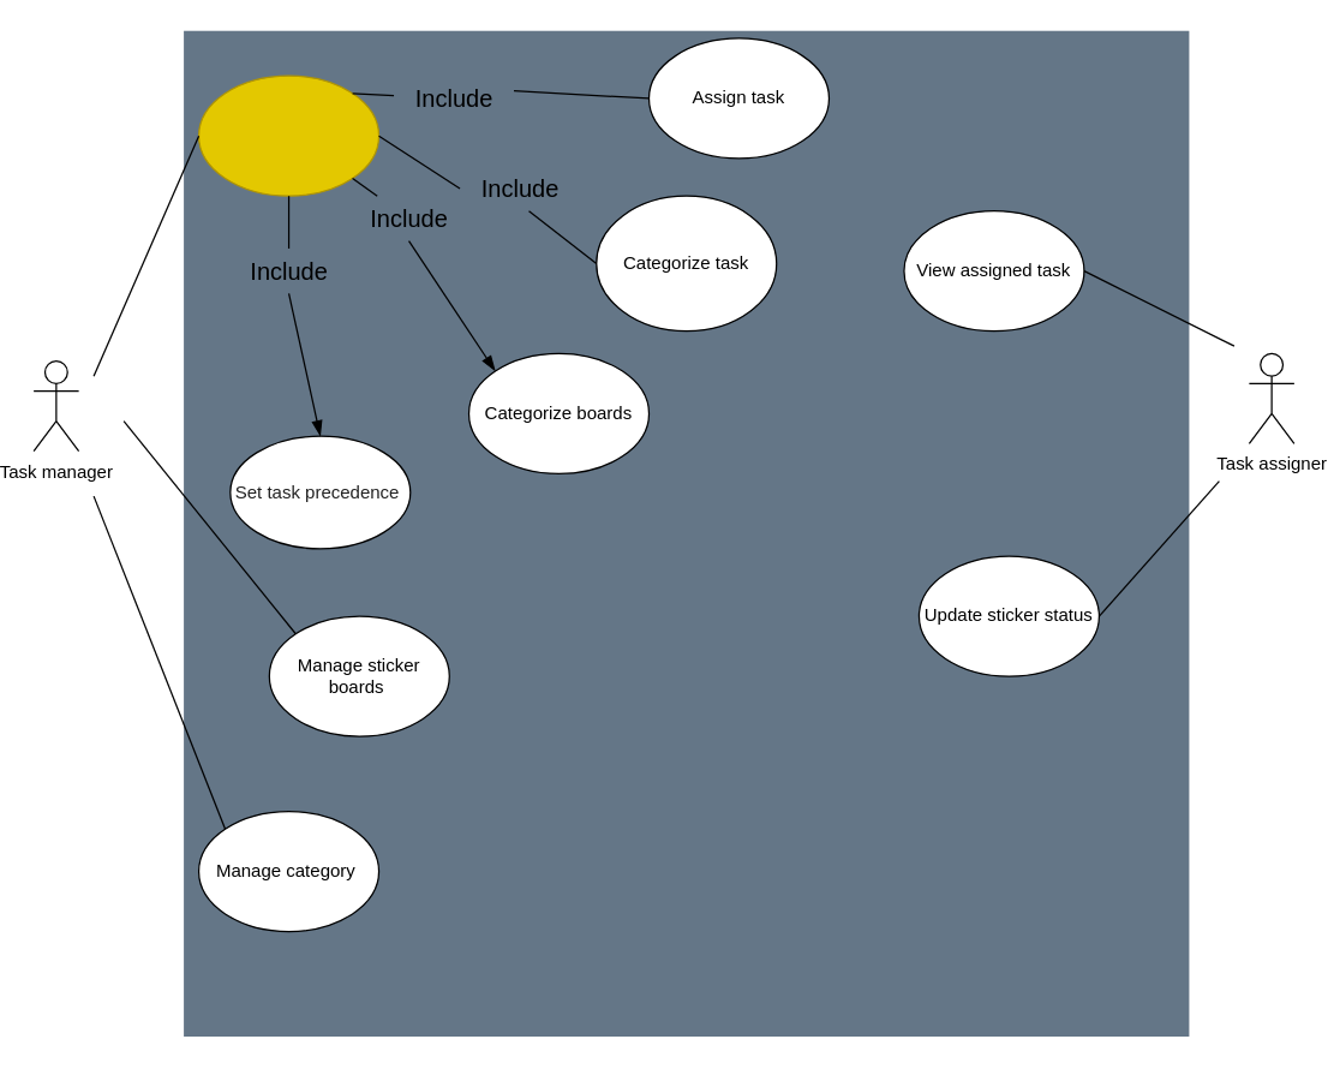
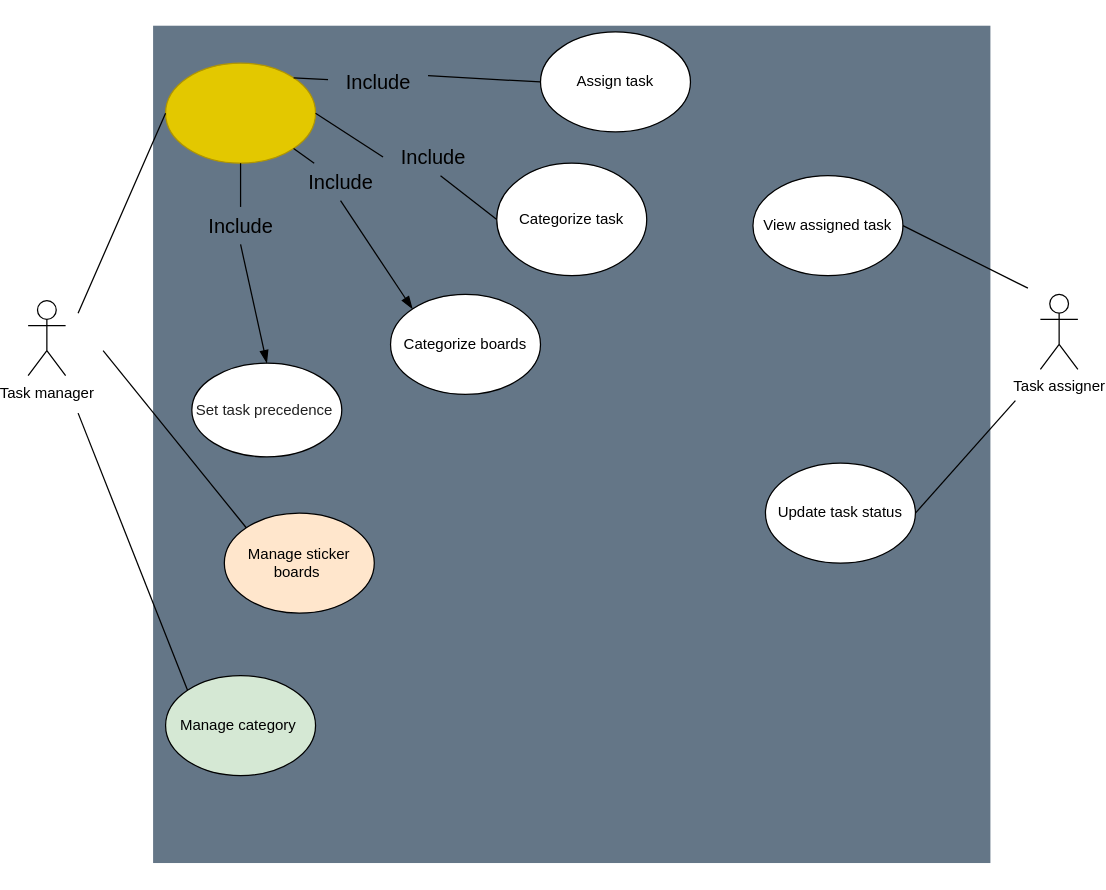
  <mxCell id="0" />
  <mxCell id="1" parent="0" />
  <mxCell id="2" value="Task manager" style="shape=umlActor;verticalLabelPosition=bottom;verticalAlign=top;html=1;outlineConnect=0;" vertex="1" parent="1"><mxGeometry x="20" y="240" width="30" height="60" as="geometry" /></mxCell>
  <mxCell id="3" value="" style="whiteSpace=wrap;html=1;aspect=fixed;fillColor=#647687;fontColor=#ffffff;strokeColor=none;movable=0;resizable=0;rotatable=0;deletable=0;editable=0;locked=1;connectable=0;" vertex="1" parent="1"><mxGeometry x="120" y="20" width="670" height="670" as="geometry" /></mxCell>
  <mxCell id="4" value="&lt;span style=&quot;color: light-dark(transparent, rgb(0, 0, 0));&quot;&gt;Update task&lt;/span&gt;" style="ellipse;whiteSpace=wrap;html=1;fillColor=light-dark(#E3C800,#FFFFFF);fontColor=#000000;strokeColor=#B09500;" vertex="1" parent="1"><mxGeometry x="130" y="50" width="120" height="80" as="geometry" /></mxCell>
  <mxCell id="5" value="" style="endArrow=none;html=1;rounded=0;fontSize=12;startSize=8;endSize=8;curved=1;entryX=0;entryY=0.5;entryDx=0;entryDy=0;strokeColor=light-dark(#000000,#FFFFFF);" edge="1" parent="1" target="4"><mxGeometry width="50" height="50" relative="1" as="geometry"><mxPoint x="60" y="250" as="sourcePoint" /><mxPoint x="330" y="330" as="targetPoint" /></mxGeometry></mxCell>
  <mxCell id="6" value="&lt;font&gt;&lt;span style=&quot;caret-color: rgb(0, 0, 0); color: light-dark(rgb(0, 0, 0), rgb(0, 0, 0));&quot;&gt;Categorize boards&lt;/span&gt;&lt;/font&gt;" style="ellipse;whiteSpace=wrap;html=1;strokeColor=light-dark(#000000,#FFFFFF);fillColor=light-dark(#FFFFFF,#FFFFFF);" vertex="1" parent="1"><mxGeometry x="310" y="235" width="120" height="80" as="geometry" /></mxCell>
- <mxCell id="7" value="&lt;font&gt;&lt;span style=&quot;caret-color: rgb(0, 0, 0); color: light-dark(rgb(0, 0, 0), rgb(0, 0, 0));&quot;&gt;Update sticker status&lt;/span&gt;&lt;/font&gt;" style="ellipse;whiteSpace=wrap;html=1;fillColor=light-dark(#FFFFFF,#FFFFFF);" vertex="1" parent="1"><mxGeometry x="610" y="370" width="120" height="80" as="geometry" /></mxCell>
+ <mxCell id="7" value="&lt;font&gt;&lt;span style=&quot;caret-color: rgb(0, 0, 0); color: light-dark(rgb(0, 0, 0), rgb(0, 0, 0));&quot;&gt;Update task status&lt;/span&gt;&lt;/font&gt;" style="ellipse;whiteSpace=wrap;html=1;fillColor=light-dark(#FFFFFF,#FFFFFF);" vertex="1" parent="1"><mxGeometry x="610" y="370" width="120" height="80" as="geometry" /></mxCell>
  <mxCell id="8" value="" style="endArrow=none;html=1;rounded=0;fontSize=12;startSize=8;endSize=8;exitX=1;exitY=0.5;exitDx=0;exitDy=0;" edge="1" parent="1" source="7"><mxGeometry width="50" height="50" relative="1" as="geometry"><mxPoint x="480" y="450" as="sourcePoint" /><mxPoint x="810" y="320" as="targetPoint" /></mxGeometry></mxCell>
  <mxCell id="9" value="&lt;font&gt;&lt;span style=&quot;caret-color: rgb(33, 33, 33); color: light-dark(rgb(33, 33, 33), rgb(0, 0, 0));&quot;&gt;Set task precedence&amp;nbsp;&lt;/span&gt;&lt;/font&gt;" style="ellipse;whiteSpace=wrap;html=1;fillColor=light-dark(#FFFFFF,#FFFFFF);" vertex="1" parent="1"><mxGeometry x="151" y="290" width="120" height="75" as="geometry" /></mxCell>
  <mxCell id="10" value="" style="endArrow=none;html=1;rounded=0;fontSize=12;startSize=8;endSize=8;curved=1;exitX=0.5;exitY=0;exitDx=0;exitDy=0;startArrow=none;startFill=0;" edge="1" parent="1" source="13" target="4"><mxGeometry width="50" height="50" relative="1" as="geometry"><mxPoint x="350" y="560" as="sourcePoint" /><mxPoint x="400" y="510" as="targetPoint" /></mxGeometry></mxCell>
  <mxCell id="11" value="Task assigner" style="shape=umlActor;verticalLabelPosition=bottom;verticalAlign=top;html=1;outlineConnect=0;" vertex="1" parent="1"><mxGeometry x="830" y="235" width="30" height="60" as="geometry" /></mxCell>
  <mxCell id="12" value="" style="endArrow=none;html=1;rounded=0;fontSize=12;startSize=8;endSize=8;curved=1;entryX=0.5;entryY=1;entryDx=0;entryDy=0;exitX=0.5;exitY=0;exitDx=0;exitDy=0;startArrow=blockThin;startFill=1;" edge="1" parent="1" source="9" target="13"><mxGeometry width="50" height="50" relative="1" as="geometry"><mxPoint x="259" y="320" as="sourcePoint" /><mxPoint x="230" y="240" as="targetPoint" /></mxGeometry></mxCell>
  <mxCell id="13" value="Include" style="text;html=1;align=center;verticalAlign=middle;resizable=0;points=[];autosize=1;strokeColor=none;fillColor=none;fontSize=16;" vertex="1" parent="1"><mxGeometry x="150" y="165" width="80" height="30" as="geometry" /></mxCell>
- <mxCell id="14" value="Manage sticker boards&amp;nbsp;" style="ellipse;whiteSpace=wrap;html=1;" vertex="1" parent="1"><mxGeometry x="177" y="410" width="120" height="80" as="geometry" /></mxCell>
+ <mxCell id="14" value="Manage sticker boards&amp;nbsp;" style="ellipse;whiteSpace=wrap;html=1;fillColor=#ffe6cc;" vertex="1" parent="1"><mxGeometry x="177" y="410" width="120" height="80" as="geometry" /></mxCell>
  <mxCell id="15" value="" style="endArrow=none;html=1;rounded=0;fontSize=12;startSize=8;endSize=8;entryX=0.5;entryY=1;entryDx=0;entryDy=0;exitX=0;exitY=0;exitDx=0;exitDy=0;endFill=1;startArrow=blockThin;startFill=1;entryPerimeter=0;" edge="1" parent="1" source="6" target="16"><mxGeometry width="50" height="50" relative="1" as="geometry"><mxPoint x="360" y="240" as="sourcePoint" /><mxPoint x="232" y="128" as="targetPoint" /></mxGeometry></mxCell>
  <mxCell id="16" value="Include" style="text;html=1;align=center;verticalAlign=middle;resizable=0;points=[];autosize=1;strokeColor=none;fillColor=none;fontSize=16;" vertex="1" parent="1"><mxGeometry x="230" y="130" width="80" height="30" as="geometry" /></mxCell>
  <mxCell id="17" value="" style="endArrow=none;html=1;rounded=0;fontSize=12;startSize=8;endSize=8;curved=1;entryX=1;entryY=1;entryDx=0;entryDy=0;" edge="1" parent="1" source="16" target="4"><mxGeometry width="50" height="50" relative="1" as="geometry"><mxPoint x="410" y="160" as="sourcePoint" /><mxPoint x="300" y="250" as="targetPoint" /></mxGeometry></mxCell>
  <mxCell id="18" value="View assigned task" style="ellipse;whiteSpace=wrap;html=1;rotation=0;" vertex="1" parent="1"><mxGeometry x="600" y="140" width="120" height="80" as="geometry" /></mxCell>
  <mxCell id="19" value="Assign task" style="ellipse;whiteSpace=wrap;html=1;" vertex="1" parent="1"><mxGeometry x="430" y="25" width="120" height="80" as="geometry" /></mxCell>
  <mxCell id="20" value="" style="endArrow=none;html=1;rounded=0;fontSize=12;startSize=8;endSize=8;curved=1;exitX=1;exitY=0.333;exitDx=0;exitDy=0;entryX=0;entryY=0.5;entryDx=0;entryDy=0;exitPerimeter=0;" edge="1" parent="1" source="27" target="19"><mxGeometry width="50" height="50" relative="1" as="geometry"><mxPoint x="350" y="130" as="sourcePoint" /><mxPoint x="400" y="80" as="targetPoint" /></mxGeometry></mxCell>
  <mxCell id="21" value="" style="endArrow=none;html=1;rounded=0;fontSize=12;startSize=8;endSize=8;curved=1;exitX=1;exitY=0.5;exitDx=0;exitDy=0;" edge="1" parent="1" source="18"><mxGeometry width="50" height="50" relative="1" as="geometry"><mxPoint x="510" y="420" as="sourcePoint" /><mxPoint x="820" y="230" as="targetPoint" /></mxGeometry></mxCell>
  <mxCell id="22" value="Categorize task" style="ellipse;whiteSpace=wrap;html=1;" vertex="1" parent="1"><mxGeometry x="395" y="130" width="120" height="90" as="geometry" /></mxCell>
  <mxCell id="23" value="" style="endArrow=none;html=1;rounded=0;fontSize=12;startSize=8;endSize=8;curved=1;entryX=1;entryY=0.5;entryDx=0;entryDy=0;exitX=0;exitY=0.5;exitDx=0;exitDy=0;" edge="1" parent="1" source="25" target="4"><mxGeometry width="50" height="50" relative="1" as="geometry"><mxPoint x="420" y="320" as="sourcePoint" /><mxPoint x="470" y="270" as="targetPoint" /></mxGeometry></mxCell>
  <mxCell id="24" value="" style="endArrow=none;html=1;rounded=0;fontSize=12;startSize=8;endSize=8;curved=1;entryX=0.575;entryY=1;entryDx=0;entryDy=0;exitX=0;exitY=0.5;exitDx=0;exitDy=0;entryPerimeter=0;" edge="1" parent="1" source="22" target="25"><mxGeometry width="50" height="50" relative="1" as="geometry"><mxPoint x="330" y="155" as="sourcePoint" /><mxPoint x="250" y="90" as="targetPoint" /></mxGeometry></mxCell>
  <mxCell id="25" value="Include" style="text;html=1;align=center;verticalAlign=middle;resizable=0;points=[];autosize=1;strokeColor=none;fillColor=none;fontSize=16;" vertex="1" parent="1"><mxGeometry x="304" y="110" width="80" height="30" as="geometry" /></mxCell>
  <mxCell id="26" value="" style="endArrow=none;html=1;rounded=0;fontSize=12;startSize=8;endSize=8;curved=1;exitX=1;exitY=0;exitDx=0;exitDy=0;" edge="1" parent="1" source="4" target="27"><mxGeometry width="50" height="50" relative="1" as="geometry"><mxPoint x="232" y="62" as="sourcePoint" /><mxPoint x="372" y="42" as="targetPoint" /></mxGeometry></mxCell>
  <mxCell id="27" value="Include" style="text;html=1;align=center;verticalAlign=middle;resizable=0;points=[];autosize=1;strokeColor=none;fillColor=none;fontSize=16;" vertex="1" parent="1"><mxGeometry x="260" y="50" width="80" height="30" as="geometry" /></mxCell>
- <mxCell id="28" value="Manage category&amp;nbsp;" style="ellipse;whiteSpace=wrap;html=1;" vertex="1" parent="1"><mxGeometry x="130" y="540" width="120" height="80" as="geometry" /></mxCell>
+ <mxCell id="28" value="Manage category&amp;nbsp;" style="ellipse;whiteSpace=wrap;html=1;fillColor=#d5e8d4;" vertex="1" parent="1"><mxGeometry x="130" y="540" width="120" height="80" as="geometry" /></mxCell>
  <mxCell id="29" value="" style="endArrow=none;html=1;rounded=0;fontSize=12;startSize=8;endSize=8;curved=1;exitX=0;exitY=0;exitDx=0;exitDy=0;" edge="1" parent="1" source="28"><mxGeometry width="50" height="50" relative="1" as="geometry"><mxPoint x="420" y="600" as="sourcePoint" /><mxPoint x="60" y="330" as="targetPoint" /></mxGeometry></mxCell>
  <mxCell id="30" value="" style="endArrow=none;html=1;rounded=0;fontSize=12;startSize=8;endSize=8;curved=1;entryX=0;entryY=0;entryDx=0;entryDy=0;" edge="1" parent="1" target="14"><mxGeometry width="50" height="50" relative="1" as="geometry"><mxPoint x="80" y="280" as="sourcePoint" /><mxPoint x="450" y="320" as="targetPoint" /></mxGeometry></mxCell>
